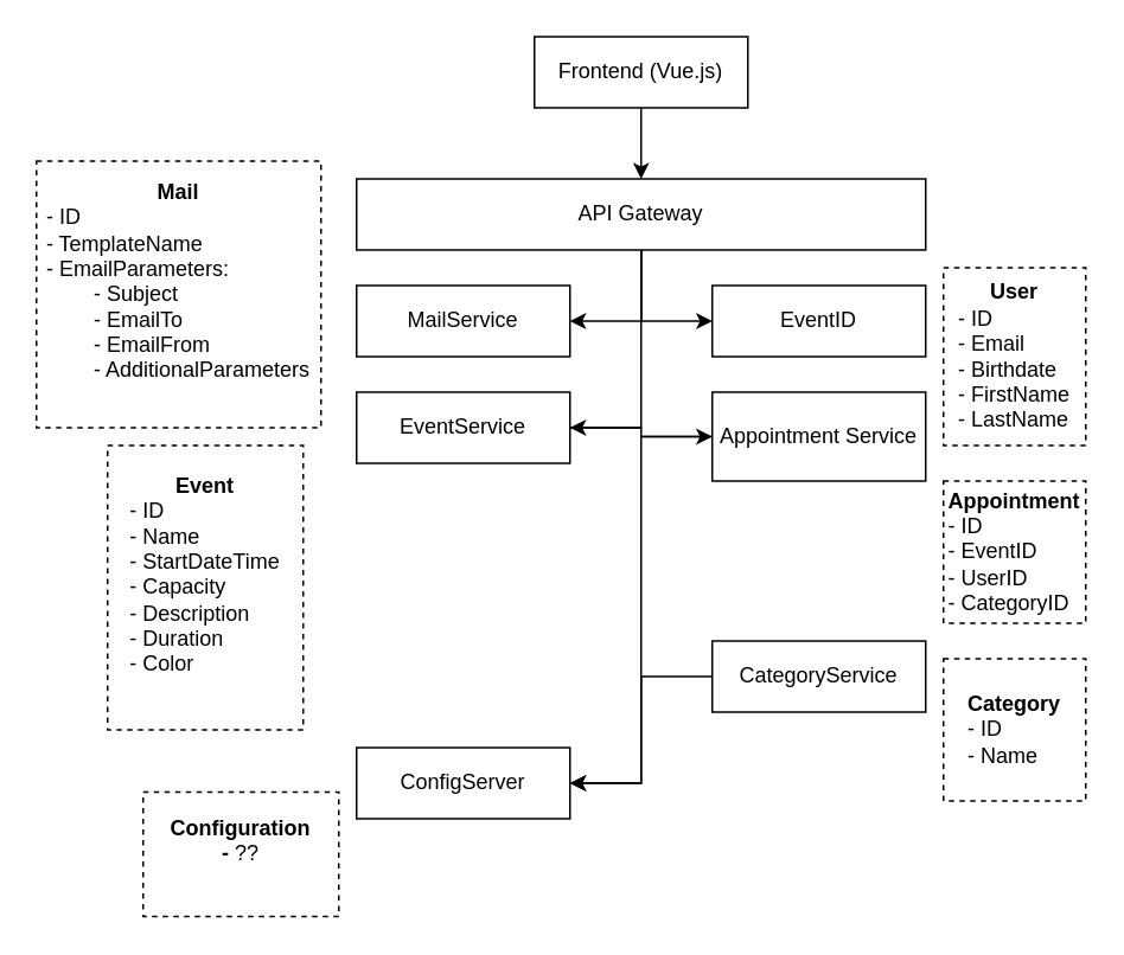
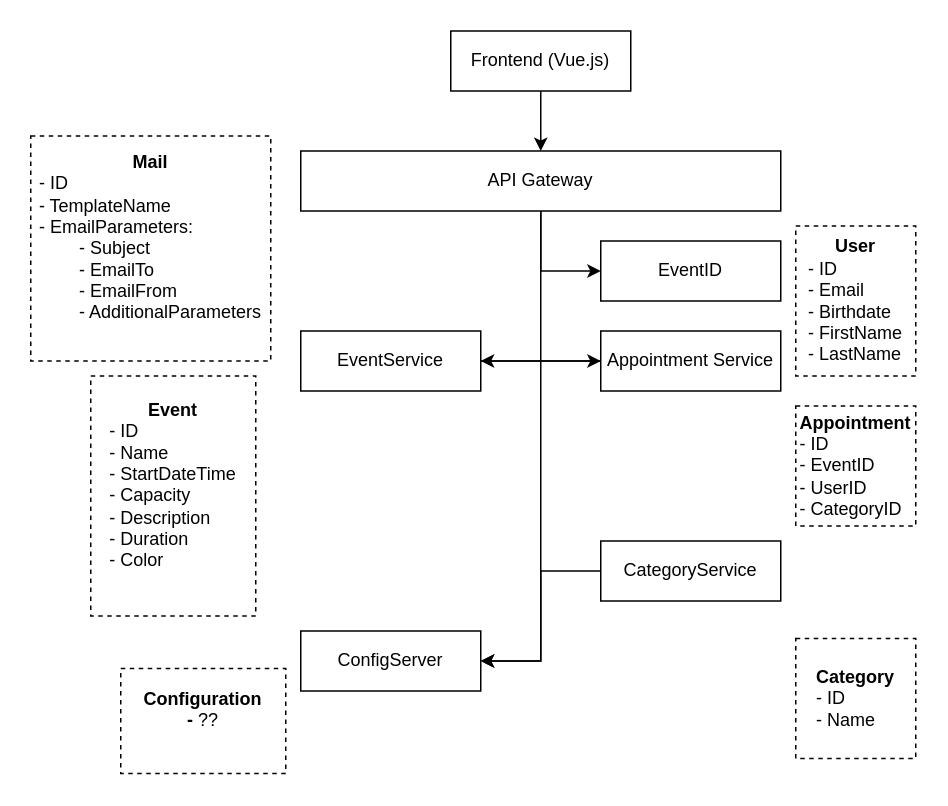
  <mxCell id="0" />
  <mxCell id="1" parent="0" />
  <mxCell id="2" style="edgeStyle=orthogonalEdgeStyle;rounded=0;orthogonalLoop=1;jettySize=auto;html=1;exitX=0.5;exitY=1;exitDx=0;exitDy=0;entryX=0;entryY=0.5;entryDx=0;entryDy=0;" parent="1" source="5" target="6" edge="1"><mxGeometry relative="1" as="geometry" /></mxCell>
  <mxCell id="3" style="edgeStyle=orthogonalEdgeStyle;rounded=0;orthogonalLoop=1;jettySize=auto;html=1;exitX=0.5;exitY=1;exitDx=0;exitDy=0;entryX=1;entryY=0.5;entryDx=0;entryDy=0;" parent="1" source="5" target="10" edge="1"><mxGeometry relative="1" as="geometry" /></mxCell>
- <mxCell id="4" style="edgeStyle=orthogonalEdgeStyle;rounded=0;orthogonalLoop=1;jettySize=auto;html=1;exitX=0.5;exitY=1;exitDx=0;exitDy=0;entryX=1;entryY=0.5;entryDx=0;entryDy=0;" parent="1" source="5" target="13" edge="1"><mxGeometry relative="1" as="geometry" /></mxCell>
  <mxCell id="5" value="API Gateway" style="rounded=0;whiteSpace=wrap;html=1;" parent="1" vertex="1"><mxGeometry x="200" y="100" width="320" height="40" as="geometry" /></mxCell>
  <mxCell id="6" value="EventID" style="rounded=0;whiteSpace=wrap;html=1;" parent="1" vertex="1"><mxGeometry x="400" y="160" width="120" height="40" as="geometry" /></mxCell>
  <mxCell id="7" style="edgeStyle=orthogonalEdgeStyle;rounded=0;orthogonalLoop=1;jettySize=auto;html=1;entryX=1;entryY=0.5;entryDx=0;entryDy=0;" edge="1" parent="1" source="8" target="18"><mxGeometry relative="1" as="geometry" /></mxCell>
- <mxCell id="8" value="Appointment Service" style="rounded=0;whiteSpace=wrap;html=1;" parent="1" vertex="1"><mxGeometry x="400" y="220" width="120" height="50" as="geometry" /></mxCell>
+ <mxCell id="8" value="Appointment Service" style="rounded=0;whiteSpace=wrap;html=1;" parent="1" vertex="1"><mxGeometry x="400" y="220" width="120" height="40" as="geometry" /></mxCell>
  <mxCell id="9" style="edgeStyle=orthogonalEdgeStyle;rounded=0;orthogonalLoop=1;jettySize=auto;html=1;" edge="1" parent="1" source="10" target="8"><mxGeometry relative="1" as="geometry" /></mxCell>
  <mxCell id="10" value="EventService" style="rounded=0;whiteSpace=wrap;html=1;" parent="1" vertex="1"><mxGeometry x="200" y="220" width="120" height="40" as="geometry" /></mxCell>
  <mxCell id="11" style="edgeStyle=orthogonalEdgeStyle;rounded=0;orthogonalLoop=1;jettySize=auto;html=1;exitX=0.5;exitY=1;exitDx=0;exitDy=0;" parent="1" source="12" target="5" edge="1"><mxGeometry relative="1" as="geometry" /></mxCell>
  <mxCell id="12" value="Frontend (Vue.js)" style="rounded=0;whiteSpace=wrap;html=1;" parent="1" vertex="1"><mxGeometry x="300" y="20" width="120" height="40" as="geometry" /></mxCell>
- <mxCell id="13" value="MailService" style="rounded=0;whiteSpace=wrap;html=1;" parent="1" vertex="1"><mxGeometry x="200" y="160" width="120" height="40" as="geometry" /></mxCell>
  <mxCell id="14" value="&lt;b&gt;Event&lt;/b&gt;&lt;br&gt;&lt;div style=&quot;text-align: left&quot;&gt;&lt;span&gt;- ID&lt;/span&gt;&lt;/div&gt;&lt;div style=&quot;text-align: left&quot;&gt;&lt;span&gt;- Name&lt;/span&gt;&lt;/div&gt;&lt;div style=&quot;text-align: left&quot;&gt;&lt;span&gt;- StartDateTime&lt;/span&gt;&lt;/div&gt;&lt;div style=&quot;text-align: left&quot;&gt;&lt;span&gt;- Capacity&lt;/span&gt;&lt;/div&gt;&lt;div style=&quot;text-align: left&quot;&gt;&lt;span&gt;- Description&lt;/span&gt;&lt;/div&gt;&lt;div style=&quot;text-align: left&quot;&gt;&lt;span&gt;- Duration&lt;/span&gt;&lt;/div&gt;&lt;div style=&quot;text-align: left&quot;&gt;&lt;span&gt;- Color&lt;/span&gt;&lt;/div&gt;&lt;div style=&quot;text-align: left&quot;&gt;&lt;span&gt;&lt;br&gt;&lt;/span&gt;&lt;/div&gt;" style="text;html=1;strokeColor=default;fillColor=none;align=center;verticalAlign=middle;whiteSpace=wrap;rounded=0;dashed=1;" parent="1" vertex="1"><mxGeometry x="60" y="250" width="110" height="160" as="geometry" /></mxCell>
  <mxCell id="15" value="&lt;b&gt;Appointment&lt;/b&gt;&lt;br&gt;&lt;div style=&quot;text-align: left&quot;&gt;&lt;span&gt;- ID&lt;/span&gt;&lt;/div&gt;&lt;div style=&quot;text-align: left&quot;&gt;&lt;span&gt;- EventID&lt;/span&gt;&lt;/div&gt;&lt;div style=&quot;text-align: left&quot;&gt;&lt;span&gt;- UserID&lt;/span&gt;&lt;/div&gt;&lt;div style=&quot;text-align: left&quot;&gt;&lt;span&gt;- CategoryID&lt;br&gt;&lt;/span&gt;&lt;/div&gt;" style="text;html=1;strokeColor=default;fillColor=none;align=center;verticalAlign=middle;whiteSpace=wrap;rounded=0;dashed=1;" parent="1" vertex="1"><mxGeometry x="530" y="270" width="80" height="80" as="geometry" /></mxCell>
  <mxCell id="16" value="&lt;span&gt;&lt;b&gt;User&lt;br&gt;&lt;div style=&quot;text-align: left&quot;&gt;&lt;span style=&quot;font-weight: normal&quot;&gt;- ID&lt;/span&gt;&lt;/div&gt;&lt;/b&gt;&lt;/span&gt;&lt;div style=&quot;text-align: left&quot;&gt;&lt;span&gt;- Email&lt;/span&gt;&lt;/div&gt;&lt;div style=&quot;text-align: left&quot;&gt;&lt;span&gt;- Birthdate&lt;/span&gt;&lt;/div&gt;&lt;div style=&quot;text-align: left&quot;&gt;&lt;span&gt;- FirstName&lt;/span&gt;&lt;/div&gt;&lt;div style=&quot;text-align: left&quot;&gt;&lt;span&gt;- LastName&lt;br&gt;&lt;/span&gt;&lt;/div&gt;" style="text;html=1;strokeColor=default;fillColor=none;align=center;verticalAlign=middle;whiteSpace=wrap;rounded=0;dashed=1;" parent="1" vertex="1"><mxGeometry x="530" y="150" width="80" height="100" as="geometry" /></mxCell>
  <mxCell id="17" value="&lt;b&gt;Mail&lt;/b&gt;&lt;br&gt;&lt;div style=&quot;text-align: left&quot;&gt;&lt;span&gt;- ID&lt;/span&gt;&lt;/div&gt;&lt;div style=&quot;text-align: left&quot;&gt;&lt;span&gt;- TemplateName&lt;br&gt;&lt;/span&gt;&lt;/div&gt;&lt;div style=&quot;text-align: left&quot;&gt;&lt;span&gt;- EmailParameters:&lt;br&gt;&lt;/span&gt;&lt;/div&gt;&lt;div style=&quot;text-align: left&quot;&gt;&lt;span&gt;&lt;span style=&quot;white-space: pre&quot;&gt;&#09;&lt;/span&gt;- Subject&lt;/span&gt;&lt;/div&gt;&lt;div style=&quot;text-align: left&quot;&gt;&lt;span&gt;&lt;span style=&quot;white-space: pre&quot;&gt;&#09;&lt;/span&gt;- EmailTo&lt;/span&gt;&lt;/div&gt;&lt;div style=&quot;text-align: left&quot;&gt;&lt;span&gt;&lt;span style=&quot;white-space: pre&quot;&gt;&#09;&lt;/span&gt;- EmailFrom&lt;/span&gt;&lt;/div&gt;&lt;div style=&quot;text-align: left&quot;&gt;&lt;span&gt;&lt;span style=&quot;white-space: pre&quot;&gt;&#09;&lt;/span&gt;- AdditionalParameters&lt;/span&gt;&lt;/div&gt;&lt;div style=&quot;text-align: left&quot;&gt;&lt;span&gt;&lt;br&gt;&lt;/span&gt;&lt;/div&gt;" style="text;html=1;strokeColor=default;fillColor=none;align=center;verticalAlign=middle;whiteSpace=wrap;rounded=0;dashed=1;" vertex="1" parent="1"><mxGeometry x="20" y="90" width="160" height="150" as="geometry" /></mxCell>
  <mxCell id="18" value="&lt;div&gt;ConfigServer&lt;/div&gt;" style="rounded=0;whiteSpace=wrap;html=1;" vertex="1" parent="1"><mxGeometry x="200" y="420" width="120" height="40" as="geometry" /></mxCell>
  <mxCell id="19" style="edgeStyle=orthogonalEdgeStyle;rounded=0;orthogonalLoop=1;jettySize=auto;html=1;entryX=1;entryY=0.5;entryDx=0;entryDy=0;" edge="1" parent="1" source="20" target="18"><mxGeometry relative="1" as="geometry" /></mxCell>
  <mxCell id="20" value="CategoryService" style="rounded=0;whiteSpace=wrap;html=1;" vertex="1" parent="1"><mxGeometry x="400" y="360" width="120" height="40" as="geometry" /></mxCell>
- <mxCell id="21" value="&lt;b&gt;Category&lt;/b&gt;&lt;br&gt;&lt;div style=&quot;text-align: left&quot;&gt;&lt;span&gt;- ID&lt;/span&gt;&lt;/div&gt;&lt;div style=&quot;text-align: left&quot;&gt;&lt;span&gt;- Name&lt;/span&gt;&lt;/div&gt;" style="text;html=1;strokeColor=default;fillColor=none;align=center;verticalAlign=middle;whiteSpace=wrap;rounded=0;dashed=1;" vertex="1" parent="1"><mxGeometry x="530" y="370" width="80" height="80" as="geometry" /></mxCell>
+ <mxCell id="21" value="&lt;b&gt;Category&lt;/b&gt;&lt;br&gt;&lt;div style=&quot;text-align: left&quot;&gt;&lt;span&gt;- ID&lt;/span&gt;&lt;/div&gt;&lt;div style=&quot;text-align: left&quot;&gt;&lt;span&gt;- Name&lt;/span&gt;&lt;/div&gt;" style="text;html=1;strokeColor=default;fillColor=none;align=center;verticalAlign=middle;whiteSpace=wrap;rounded=0;dashed=1;" vertex="1" parent="1"><mxGeometry x="530" y="425" width="80" height="80" as="geometry" /></mxCell>
  <mxCell id="22" value="&lt;div&gt;&lt;b&gt;Configuration&lt;/b&gt;&lt;/div&gt;&lt;div&gt;&lt;b&gt;- &lt;/b&gt;??&lt;/div&gt;&lt;div style=&quot;text-align: left&quot;&gt;&lt;span&gt;&lt;br&gt;&lt;/span&gt;&lt;/div&gt;" style="text;html=1;strokeColor=default;fillColor=none;align=center;verticalAlign=middle;whiteSpace=wrap;rounded=0;dashed=1;" vertex="1" parent="1"><mxGeometry x="80" y="445" width="110" height="70" as="geometry" /></mxCell>
